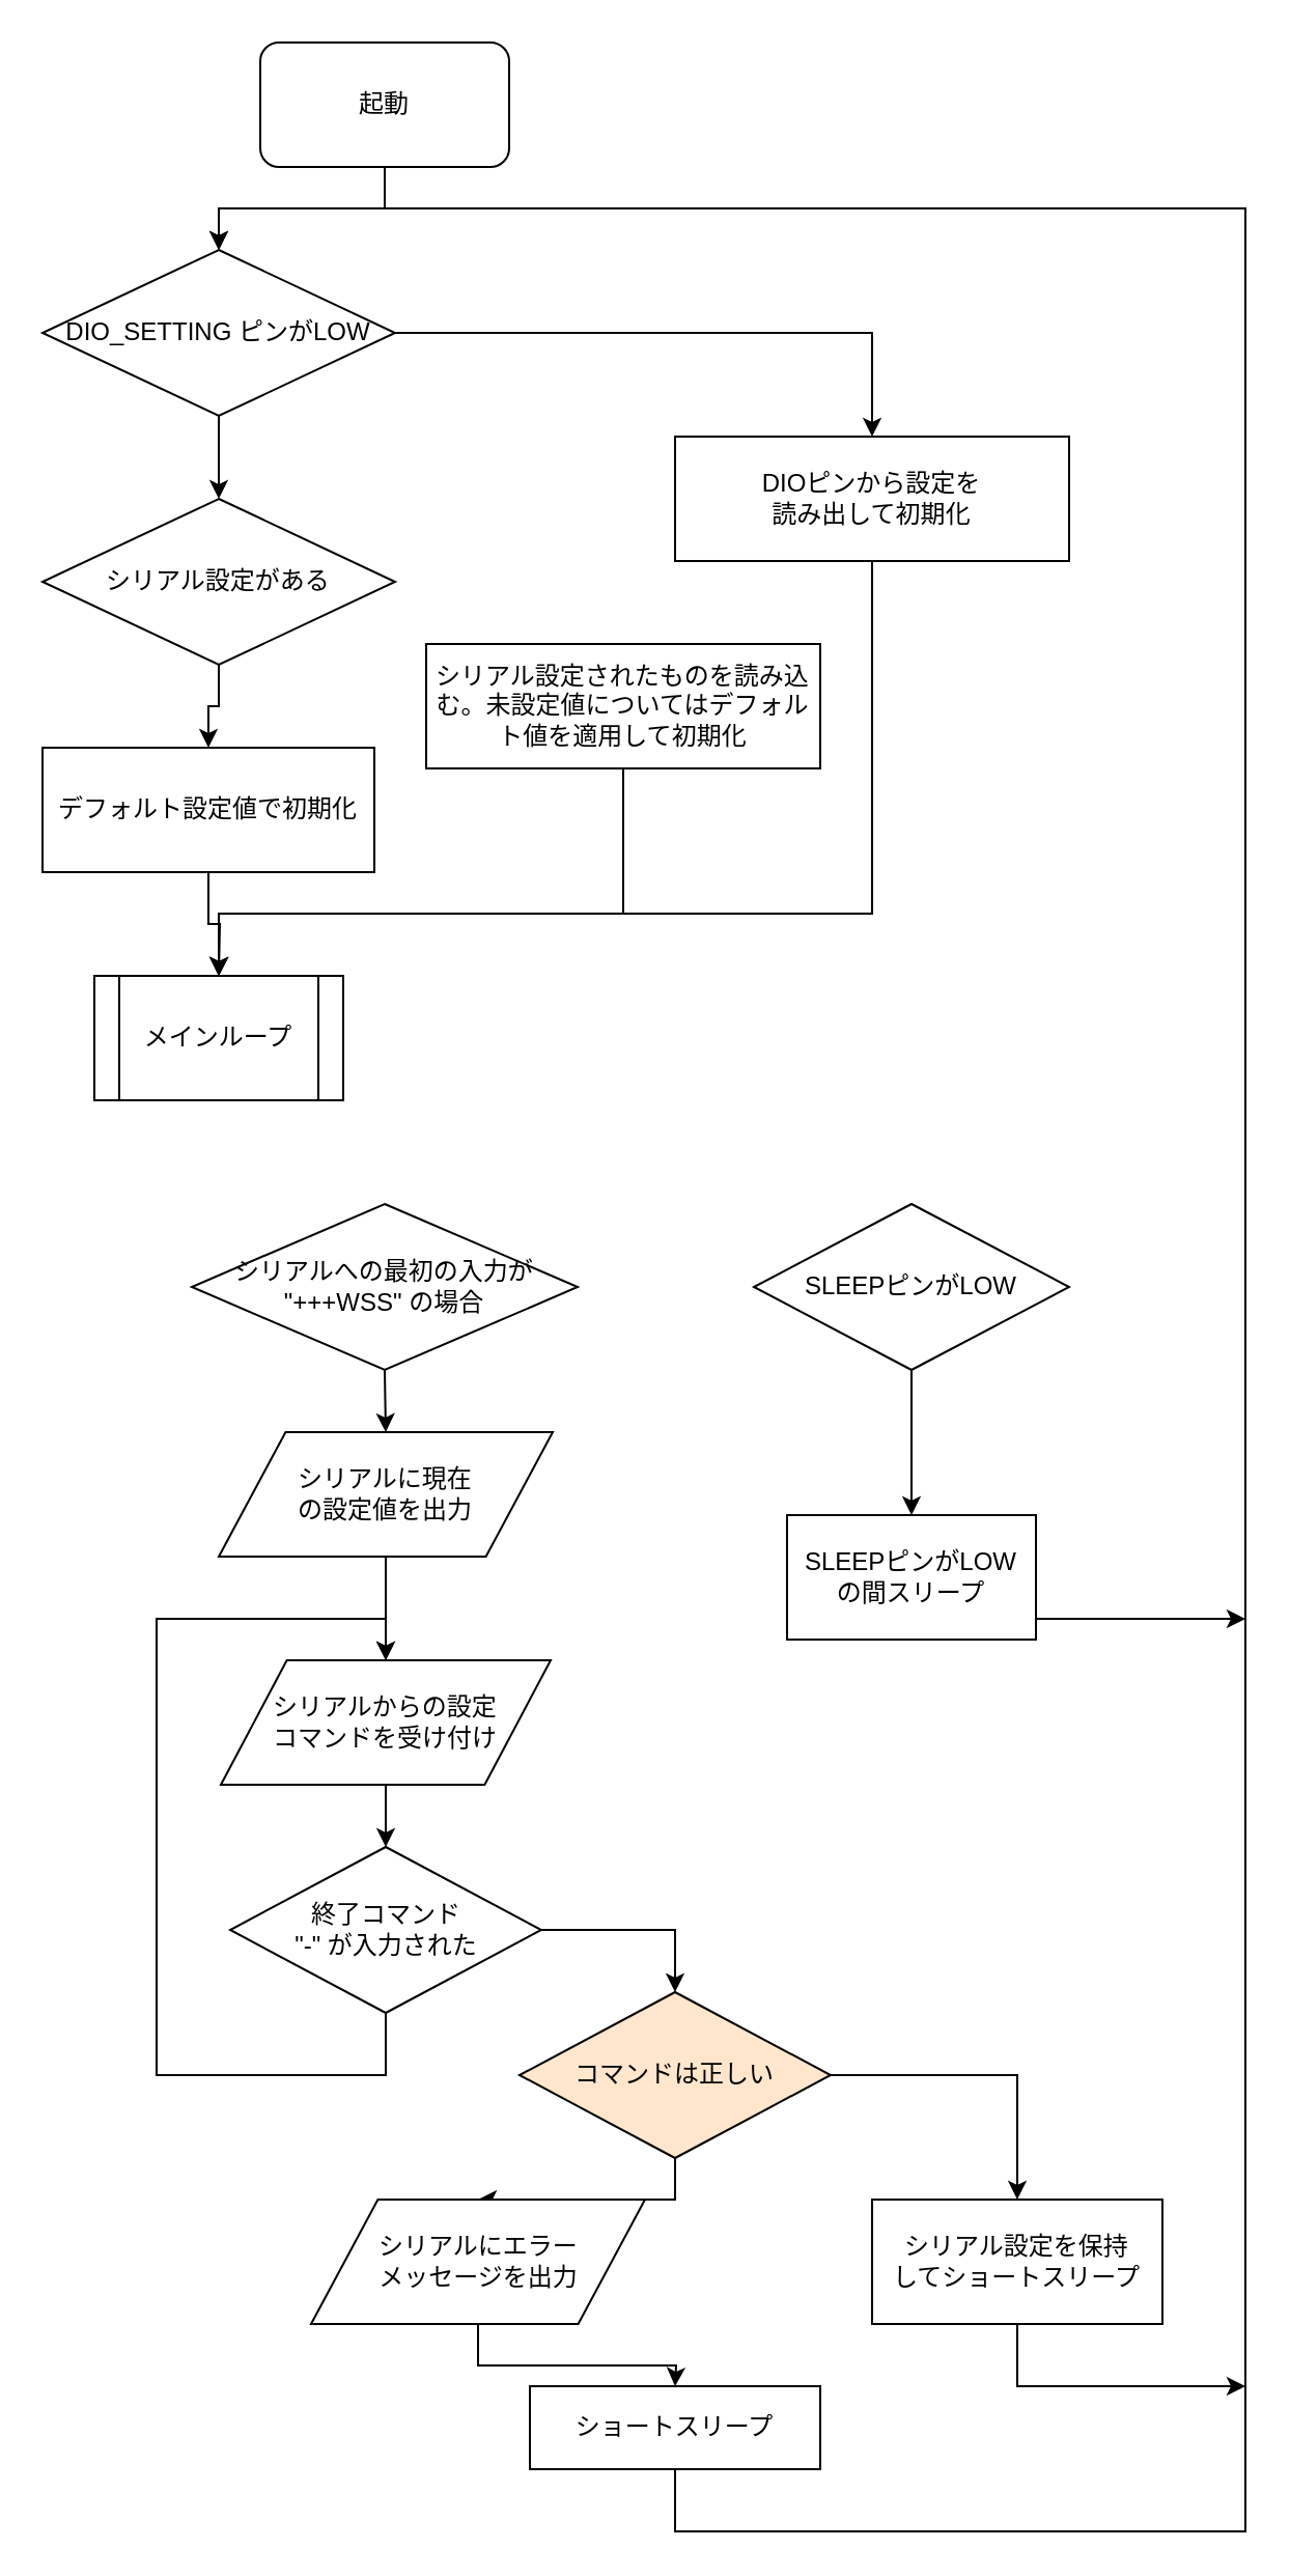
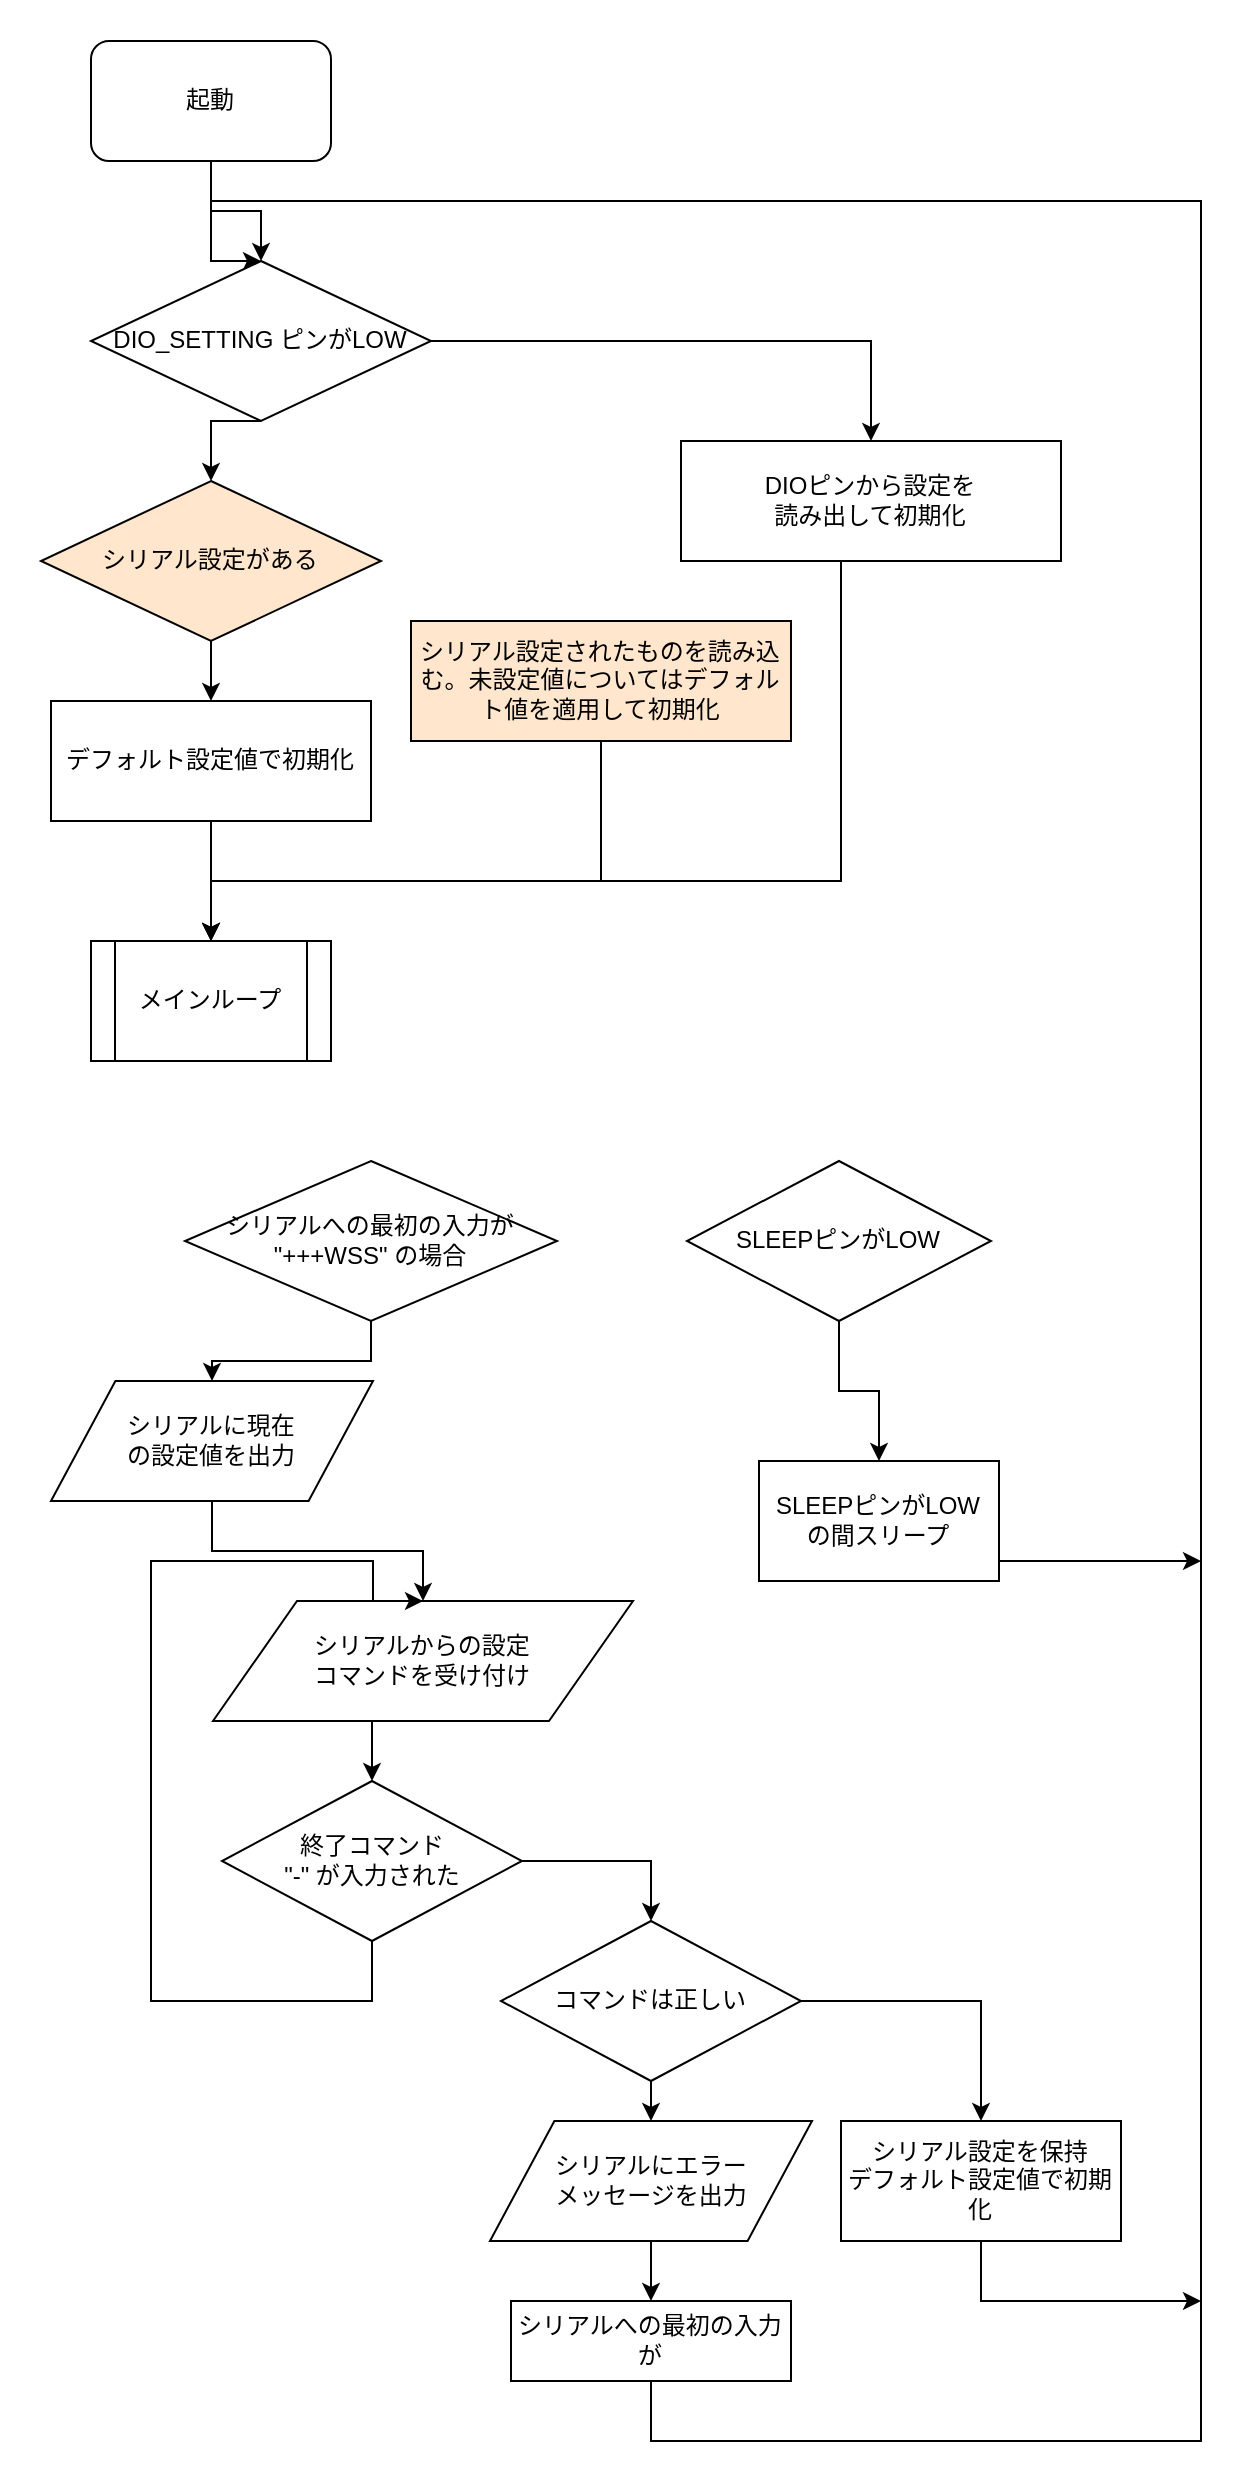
  <mxCell id="0" />
  <mxCell id="1" parent="0" />
  <mxCell id="2" style="edgeStyle=orthogonalEdgeStyle;rounded=0;orthogonalLoop=1;jettySize=auto;html=1;exitX=0.5;exitY=1;exitDx=0;exitDy=0;entryX=0.5;entryY=0;entryDx=0;entryDy=0;" edge="1" parent="1" source="3" target="6"><mxGeometry relative="1" as="geometry" /></mxCell>
- <mxCell id="3" value="起動" style="rounded=1;whiteSpace=wrap;html=1;" vertex="1" parent="1"><mxGeometry x="125" y="20" width="120" height="60" as="geometry" /></mxCell>
+ <mxCell id="3" value="起動" style="rounded=1;whiteSpace=wrap;html=1;" vertex="1" parent="1"><mxGeometry x="45" y="20" width="120" height="60" as="geometry" /></mxCell>
  <mxCell id="4" style="edgeStyle=orthogonalEdgeStyle;rounded=0;orthogonalLoop=1;jettySize=auto;html=1;exitX=1;exitY=0.5;exitDx=0;exitDy=0;entryX=0.5;entryY=0;entryDx=0;entryDy=0;" edge="1" parent="1" source="6" target="8"><mxGeometry relative="1" as="geometry" /></mxCell>
  <mxCell id="5" style="edgeStyle=orthogonalEdgeStyle;rounded=0;orthogonalLoop=1;jettySize=auto;html=1;exitX=0.5;exitY=1;exitDx=0;exitDy=0;entryX=0.5;entryY=0;entryDx=0;entryDy=0;" edge="1" parent="1" source="6" target="10"><mxGeometry relative="1" as="geometry" /></mxCell>
- <mxCell id="6" value="DIO_SETTING ピンがLOW" style="rhombus;whiteSpace=wrap;html=1;" vertex="1" parent="1"><mxGeometry x="20" y="120" width="170" height="80" as="geometry" /></mxCell>
+ <mxCell id="6" value="DIO_SETTING ピンがLOW" style="rhombus;whiteSpace=wrap;html=1;" vertex="1" parent="1"><mxGeometry x="45" y="130" width="170" height="80" as="geometry" /></mxCell>
  <mxCell id="7" style="edgeStyle=orthogonalEdgeStyle;rounded=0;orthogonalLoop=1;jettySize=auto;html=1;exitX=0.5;exitY=1;exitDx=0;exitDy=0;entryX=0.5;entryY=0;entryDx=0;entryDy=0;" edge="1" parent="1" source="8"><mxGeometry relative="1" as="geometry"><mxPoint x="105" y="470" as="targetPoint" /><Array as="points"><mxPoint x="420" y="440" /><mxPoint x="105" y="440" /></Array></mxGeometry></mxCell>
- <mxCell id="8" value="DIOピンから設定を&lt;br&gt;読み出して初期化" style="rounded=0;whiteSpace=wrap;html=1;" vertex="1" parent="1"><mxGeometry x="325" y="210" width="190" height="60" as="geometry" /></mxCell>
+ <mxCell id="8" value="DIOピンから設定を&lt;br&gt;読み出して初期化" style="rounded=0;whiteSpace=wrap;html=1;" vertex="1" parent="1"><mxGeometry x="340" y="220" width="190" height="60" as="geometry" /></mxCell>
  <mxCell id="9" style="edgeStyle=orthogonalEdgeStyle;rounded=0;orthogonalLoop=1;jettySize=auto;html=1;exitX=0.5;exitY=1;exitDx=0;exitDy=0;entryX=0.5;entryY=0;entryDx=0;entryDy=0;" edge="1" parent="1" source="10" target="12"><mxGeometry relative="1" as="geometry" /></mxCell>
- <mxCell id="10" value="シリアル設定がある" style="rhombus;whiteSpace=wrap;html=1;" vertex="1" parent="1"><mxGeometry x="20" y="240" width="170" height="80" as="geometry" /></mxCell>
+ <mxCell id="10" value="シリアル設定がある" style="rhombus;whiteSpace=wrap;html=1;fillColor=#ffe6cc;" vertex="1" parent="1"><mxGeometry x="20" y="240" width="170" height="80" as="geometry" /></mxCell>
  <mxCell id="11" style="edgeStyle=orthogonalEdgeStyle;rounded=0;orthogonalLoop=1;jettySize=auto;html=1;exitX=0.5;exitY=1;exitDx=0;exitDy=0;entryX=0.5;entryY=0;entryDx=0;entryDy=0;" edge="1" parent="1" source="12"><mxGeometry relative="1" as="geometry"><mxPoint x="105" y="470" as="targetPoint" /></mxGeometry></mxCell>
- <mxCell id="12" value="デフォルト設定値で初期化" style="rounded=0;whiteSpace=wrap;html=1;" vertex="1" parent="1"><mxGeometry x="20" y="360" width="160" height="60" as="geometry" /></mxCell>
+ <mxCell id="12" value="デフォルト設定値で初期化" style="rounded=0;whiteSpace=wrap;html=1;" vertex="1" parent="1"><mxGeometry x="25" y="350" width="160" height="60" as="geometry" /></mxCell>
  <mxCell id="13" style="edgeStyle=orthogonalEdgeStyle;rounded=0;orthogonalLoop=1;jettySize=auto;html=1;exitX=0.5;exitY=1;exitDx=0;exitDy=0;entryX=0.5;entryY=0;entryDx=0;entryDy=0;" edge="1" parent="1" source="14"><mxGeometry relative="1" as="geometry"><mxPoint x="105" y="470" as="targetPoint" /><Array as="points"><mxPoint x="300" y="440" /><mxPoint x="105" y="440" /></Array></mxGeometry></mxCell>
- <mxCell id="14" value="シリアル設定されたものを読み込む。未設定値についてはデフォルト値を適用して初期化" style="rounded=0;whiteSpace=wrap;html=1;" vertex="1" parent="1"><mxGeometry x="205" y="310" width="190" height="60" as="geometry" /></mxCell>
+ <mxCell id="14" value="シリアル設定されたものを読み込む。未設定値についてはデフォルト値を適用して初期化" style="rounded=0;whiteSpace=wrap;html=1;fillColor=#ffe6cc;" vertex="1" parent="1"><mxGeometry x="205" y="310" width="190" height="60" as="geometry" /></mxCell>
  <mxCell id="15" value="メインループ" style="shape=process;whiteSpace=wrap;html=1;backgroundOutline=1;" vertex="1" parent="1"><mxGeometry x="45" y="470" width="120" height="60" as="geometry" /></mxCell>
  <mxCell id="16" style="edgeStyle=orthogonalEdgeStyle;rounded=0;orthogonalLoop=1;jettySize=auto;html=1;exitX=0.5;exitY=1;exitDx=0;exitDy=0;entryX=0.5;entryY=0;entryDx=0;entryDy=0;" edge="1" parent="1" source="17" target="19"><mxGeometry relative="1" as="geometry" /></mxCell>
- <mxCell id="17" value="SLEEPピンがLOW" style="rhombus;whiteSpace=wrap;html=1;" vertex="1" parent="1"><mxGeometry x="363" y="580" width="152" height="80" as="geometry" /></mxCell>
+ <mxCell id="17" value="SLEEPピンがLOW" style="rhombus;whiteSpace=wrap;html=1;" vertex="1" parent="1"><mxGeometry x="343" y="580" width="152" height="80" as="geometry" /></mxCell>
  <mxCell id="18" style="edgeStyle=orthogonalEdgeStyle;rounded=0;orthogonalLoop=1;jettySize=auto;html=1;exitX=0.5;exitY=1;exitDx=0;exitDy=0;" edge="1" parent="1" source="19"><mxGeometry relative="1" as="geometry"><mxPoint x="600" y="780" as="targetPoint" /><Array as="points"><mxPoint x="439" y="780" /><mxPoint x="600" y="780" /></Array></mxGeometry></mxCell>
  <mxCell id="19" value="SLEEPピンがLOW&lt;br&gt;の間スリープ" style="rounded=0;whiteSpace=wrap;html=1;" vertex="1" parent="1"><mxGeometry x="379" y="730" width="120" height="60" as="geometry" /></mxCell>
  <mxCell id="20" style="edgeStyle=orthogonalEdgeStyle;rounded=0;orthogonalLoop=1;jettySize=auto;html=1;exitX=0.5;exitY=1;exitDx=0;exitDy=0;entryX=0.5;entryY=0;entryDx=0;entryDy=0;" edge="1" parent="1" source="21" target="23"><mxGeometry relative="1" as="geometry" /></mxCell>
  <mxCell id="21" value="シリアルへの最初の入力が&lt;br&gt;&quot;+++WSS&quot; の場合" style="rhombus;whiteSpace=wrap;html=1;" vertex="1" parent="1"><mxGeometry x="92" y="580" width="186" height="80" as="geometry" /></mxCell>
  <mxCell id="22" style="edgeStyle=orthogonalEdgeStyle;rounded=0;orthogonalLoop=1;jettySize=auto;html=1;exitX=0.5;exitY=1;exitDx=0;exitDy=0;entryX=0.5;entryY=0;entryDx=0;entryDy=0;" edge="1" parent="1" source="23" target="25"><mxGeometry relative="1" as="geometry" /></mxCell>
- <mxCell id="23" value="シリアルに現在&lt;br&gt;の設定値を出力" style="shape=parallelogram;perimeter=parallelogramPerimeter;whiteSpace=wrap;html=1;" vertex="1" parent="1"><mxGeometry x="105" y="690" width="161" height="60" as="geometry" /></mxCell>
+ <mxCell id="23" value="シリアルに現在&lt;br&gt;の設定値を出力" style="shape=parallelogram;perimeter=parallelogramPerimeter;whiteSpace=wrap;html=1;" vertex="1" parent="1"><mxGeometry x="25" y="690" width="161" height="60" as="geometry" /></mxCell>
  <mxCell id="24" style="edgeStyle=orthogonalEdgeStyle;rounded=0;orthogonalLoop=1;jettySize=auto;html=1;exitX=0.5;exitY=1;exitDx=0;exitDy=0;entryX=0.5;entryY=0;entryDx=0;entryDy=0;" edge="1" parent="1" source="25" target="28"><mxGeometry relative="1" as="geometry" /></mxCell>
- <mxCell id="25" value="シリアルからの設定&lt;br&gt;コマンドを受け付け" style="shape=parallelogram;perimeter=parallelogramPerimeter;whiteSpace=wrap;html=1;" vertex="1" parent="1"><mxGeometry x="106" y="800" width="159" height="60" as="geometry" /></mxCell>
+ <mxCell id="25" value="シリアルからの設定&lt;br&gt;コマンドを受け付け" style="shape=parallelogram;perimeter=parallelogramPerimeter;whiteSpace=wrap;html=1;" vertex="1" parent="1"><mxGeometry x="106" y="800" width="210" height="60" as="geometry" /></mxCell>
  <mxCell id="26" style="edgeStyle=orthogonalEdgeStyle;rounded=0;orthogonalLoop=1;jettySize=auto;html=1;exitX=0.5;exitY=1;exitDx=0;exitDy=0;entryX=0.5;entryY=0;entryDx=0;entryDy=0;" edge="1" parent="1" source="28" target="25"><mxGeometry relative="1" as="geometry"><Array as="points"><mxPoint x="186" y="1000" /><mxPoint x="75" y="1000" /><mxPoint x="75" y="780" /><mxPoint x="186" y="780" /></Array></mxGeometry></mxCell>
  <mxCell id="27" style="edgeStyle=orthogonalEdgeStyle;rounded=0;orthogonalLoop=1;jettySize=auto;html=1;exitX=1;exitY=0.5;exitDx=0;exitDy=0;entryX=0.5;entryY=0;entryDx=0;entryDy=0;" edge="1" parent="1" source="28" target="31"><mxGeometry relative="1" as="geometry" /></mxCell>
  <mxCell id="28" value="終了コマンド&lt;br&gt;&quot;-&quot; が入力された" style="rhombus;whiteSpace=wrap;html=1;" vertex="1" parent="1"><mxGeometry x="110.5" y="890" width="150" height="80" as="geometry" /></mxCell>
  <mxCell id="29" style="edgeStyle=orthogonalEdgeStyle;rounded=0;orthogonalLoop=1;jettySize=auto;html=1;exitX=0.5;exitY=1;exitDx=0;exitDy=0;entryX=0.5;entryY=0;entryDx=0;entryDy=0;" edge="1" parent="1" source="31" target="33"><mxGeometry relative="1" as="geometry" /></mxCell>
  <mxCell id="30" style="edgeStyle=orthogonalEdgeStyle;rounded=0;orthogonalLoop=1;jettySize=auto;html=1;exitX=1;exitY=0.5;exitDx=0;exitDy=0;entryX=0.5;entryY=0;entryDx=0;entryDy=0;" edge="1" parent="1" source="31" target="35"><mxGeometry relative="1" as="geometry" /></mxCell>
- <mxCell id="31" value="コマンドは正しい" style="rhombus;whiteSpace=wrap;html=1;fillColor=#ffe6cc;" vertex="1" parent="1"><mxGeometry x="250" y="960" width="150" height="80" as="geometry" /></mxCell>
+ <mxCell id="31" value="コマンドは正しい" style="rhombus;whiteSpace=wrap;html=1;" vertex="1" parent="1"><mxGeometry x="250" y="960" width="150" height="80" as="geometry" /></mxCell>
  <mxCell id="32" style="edgeStyle=orthogonalEdgeStyle;rounded=0;orthogonalLoop=1;jettySize=auto;html=1;exitX=0.5;exitY=1;exitDx=0;exitDy=0;entryX=0.5;entryY=0;entryDx=0;entryDy=0;" edge="1" parent="1" source="33"><mxGeometry relative="1" as="geometry"><mxPoint x="325" y="1150" as="targetPoint" /></mxGeometry></mxCell>
- <mxCell id="33" value="シリアルにエラー&lt;br&gt;メッセージを出力" style="shape=parallelogram;perimeter=parallelogramPerimeter;whiteSpace=wrap;html=1;" vertex="1" parent="1"><mxGeometry x="149.5" y="1060" width="161" height="60" as="geometry" /></mxCell>
+ <mxCell id="33" value="シリアルにエラー&lt;br&gt;メッセージを出力" style="shape=parallelogram;perimeter=parallelogramPerimeter;whiteSpace=wrap;html=1;" vertex="1" parent="1"><mxGeometry x="244.5" y="1060" width="161" height="60" as="geometry" /></mxCell>
  <mxCell id="34" style="edgeStyle=orthogonalEdgeStyle;rounded=0;orthogonalLoop=1;jettySize=auto;html=1;exitX=0.5;exitY=1;exitDx=0;exitDy=0;" edge="1" parent="1" source="35"><mxGeometry relative="1" as="geometry"><mxPoint x="600" y="1150" as="targetPoint" /><Array as="points"><mxPoint x="490" y="1150" /></Array></mxGeometry></mxCell>
- <mxCell id="35" value="シリアル設定を保持&lt;br&gt;してショートスリープ" style="rounded=0;whiteSpace=wrap;html=1;" vertex="1" parent="1"><mxGeometry x="420" y="1060" width="140" height="60" as="geometry" /></mxCell>
+ <mxCell id="35" value="シリアル設定を保持&lt;br&gt;デフォルト設定値で初期化" style="rounded=0;whiteSpace=wrap;html=1;" vertex="1" parent="1"><mxGeometry x="420" y="1060" width="140" height="60" as="geometry" /></mxCell>
  <mxCell id="36" style="edgeStyle=orthogonalEdgeStyle;rounded=0;orthogonalLoop=1;jettySize=auto;html=1;exitX=0.5;exitY=1;exitDx=0;exitDy=0;entryX=0.5;entryY=0;entryDx=0;entryDy=0;" edge="1" parent="1" source="37" target="6"><mxGeometry relative="1" as="geometry"><Array as="points"><mxPoint x="325" y="1220" /><mxPoint x="600" y="1220" /><mxPoint x="600" y="100" /><mxPoint x="105" y="100" /></Array></mxGeometry></mxCell>
- <mxCell id="37" value="ショートスリープ" style="rounded=0;whiteSpace=wrap;html=1;" vertex="1" parent="1"><mxGeometry x="255" y="1150" width="140" height="40" as="geometry" /></mxCell>
+ <mxCell id="37" value="シリアルへの最初の入力が" style="rounded=0;whiteSpace=wrap;html=1;" vertex="1" parent="1"><mxGeometry x="255" y="1150" width="140" height="40" as="geometry" /></mxCell>
